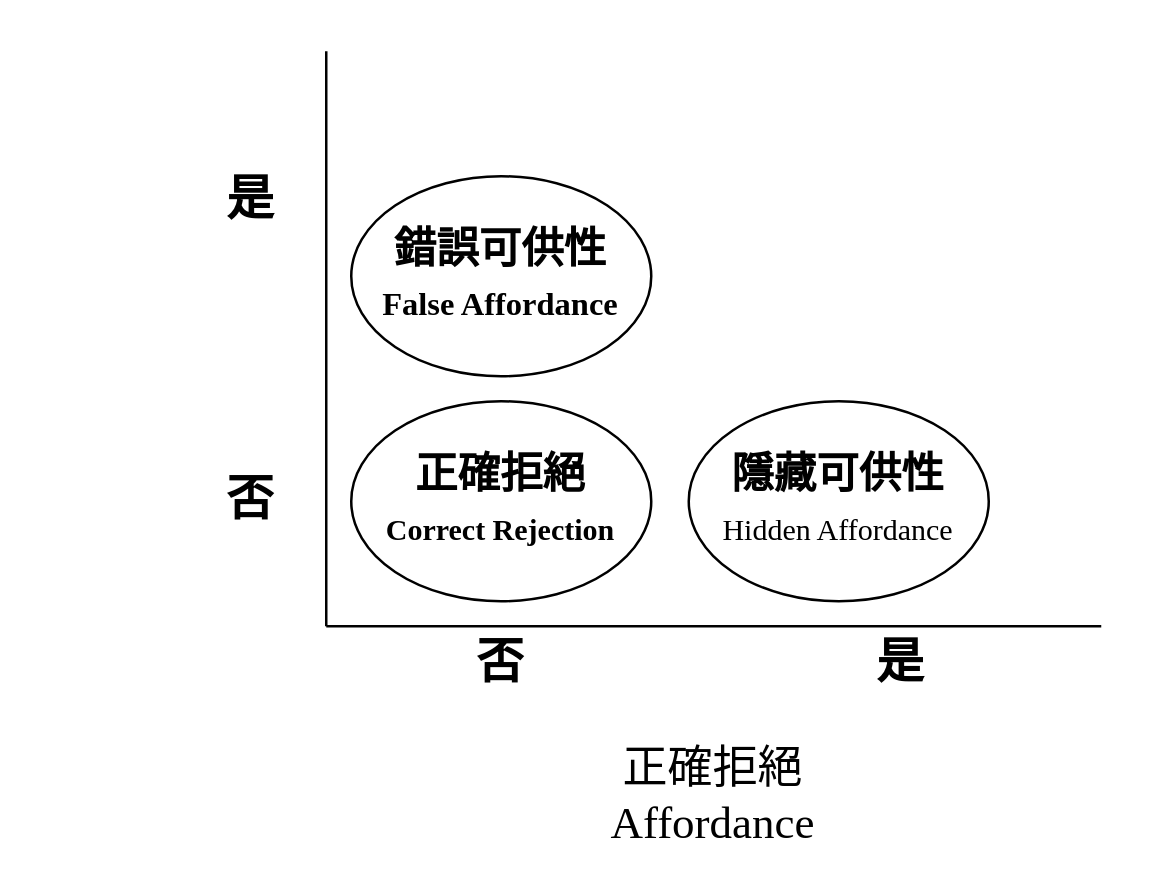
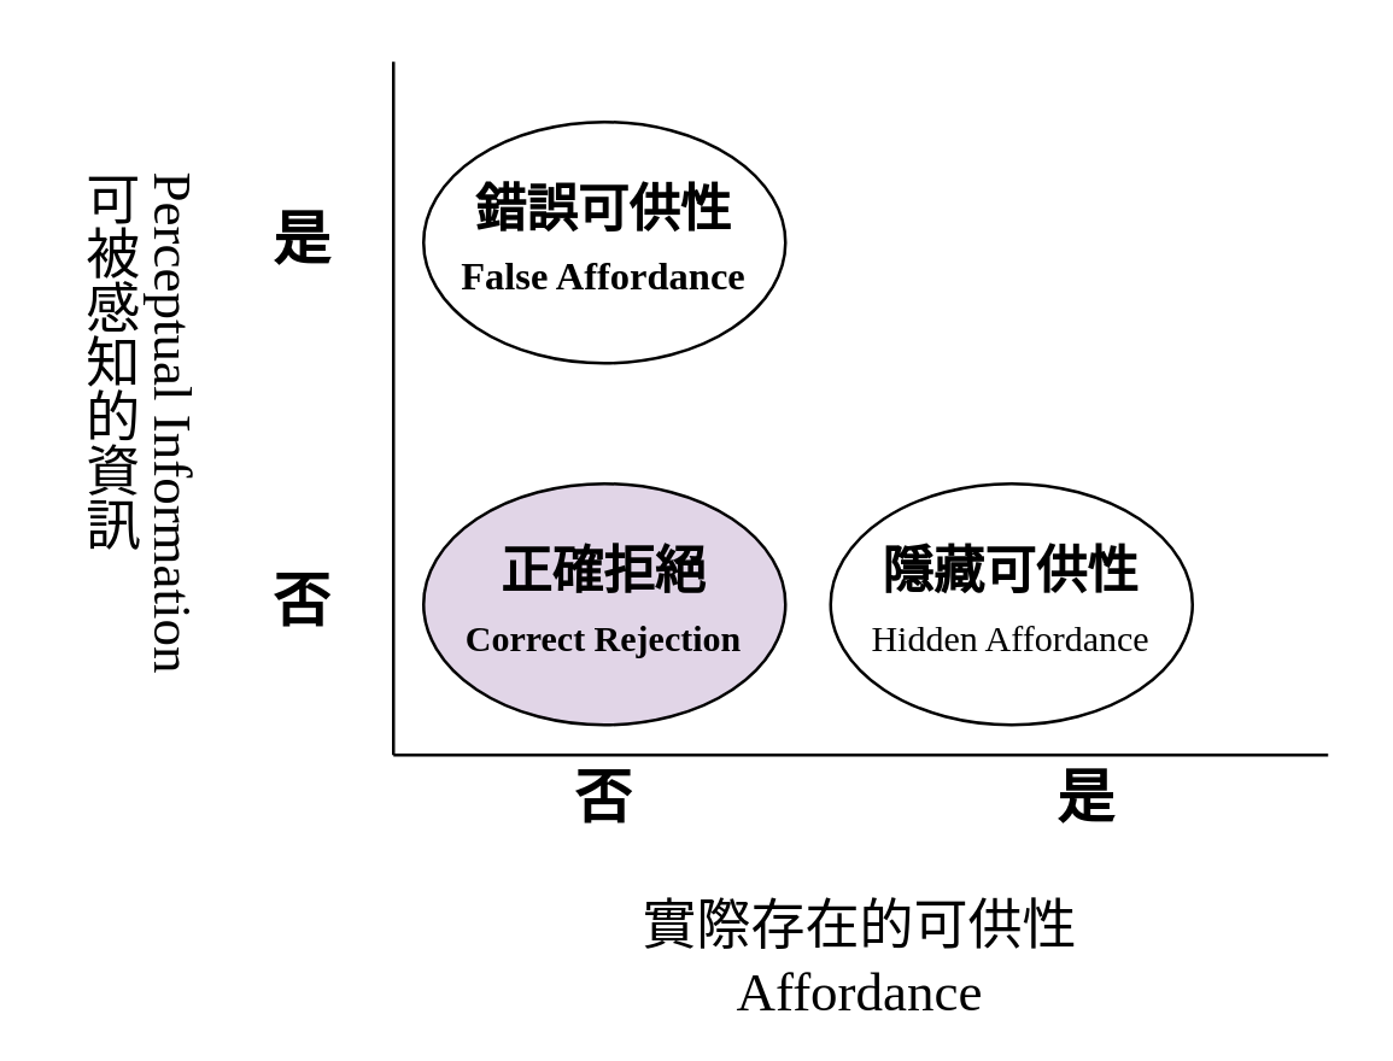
  <mxCell id="0" />
  <mxCell id="1" parent="0" />
- <mxCell id="2" value="&lt;font style=&quot;font-size: 17px;&quot; face=&quot;標楷體&quot;&gt;&lt;b style=&quot;&quot;&gt;錯誤可供性&lt;/b&gt;&lt;/font&gt;&lt;div&gt;&lt;font style=&quot;font-size: 13px;&quot; face=&quot;Times New Roman&quot;&gt;&lt;b&gt;False Affordance&lt;/b&gt;&lt;/font&gt;&lt;font style=&quot;font-size: 17px;&quot; face=&quot;標楷體&quot;&gt;&lt;b style=&quot;&quot;&gt;&lt;/b&gt;&lt;/font&gt;&lt;/div&gt;" style="ellipse;whiteSpace=wrap;html=1;" vertex="1" parent="1"><mxGeometry x="140" y="70" width="120" height="80" as="geometry" /></mxCell>
+ <mxCell id="2" value="&lt;font style=&quot;font-size: 17px;&quot; face=&quot;標楷體&quot;&gt;&lt;b style=&quot;&quot;&gt;錯誤可供性&lt;/b&gt;&lt;/font&gt;&lt;div&gt;&lt;font style=&quot;font-size: 13px;&quot; face=&quot;Times New Roman&quot;&gt;&lt;b&gt;False Affordance&lt;/b&gt;&lt;/font&gt;&lt;font style=&quot;font-size: 17px;&quot; face=&quot;標楷體&quot;&gt;&lt;b style=&quot;&quot;&gt;&lt;/b&gt;&lt;/font&gt;&lt;/div&gt;" style="ellipse;whiteSpace=wrap;html=1;" vertex="1" parent="1"><mxGeometry x="140" y="40" width="120" height="80" as="geometry" /></mxCell>
  <mxCell id="3" value="&lt;font face=&quot;標楷體&quot;&gt;&lt;span style=&quot;font-size: 17px;&quot;&gt;&lt;b&gt;隱藏可供性&lt;/b&gt;&lt;/span&gt;&lt;/font&gt;&lt;div&gt;&lt;font face=&quot;Times New Roman&quot;&gt;Hidden Affordance&lt;/font&gt;&lt;font face=&quot;標楷體&quot;&gt;&lt;span style=&quot;font-size: 17px;&quot;&gt;&lt;b&gt;&lt;/b&gt;&lt;/span&gt;&lt;/font&gt;&lt;/div&gt;" style="ellipse;whiteSpace=wrap;html=1;" vertex="1" parent="1"><mxGeometry x="275" y="160" width="120" height="80" as="geometry" /></mxCell>
- <mxCell id="4" value="&lt;font face=&quot;標楷體&quot;&gt;&lt;span style=&quot;font-size: 17px;&quot;&gt;&lt;b&gt;正確拒絕&lt;/b&gt;&lt;/span&gt;&lt;/font&gt;&lt;div&gt;&lt;strong data-end=&quot;580&quot; data-start=&quot;559&quot;&gt;&lt;font face=&quot;Times New Roman&quot;&gt;Correct Rejection&lt;/font&gt;&lt;/strong&gt;&lt;font face=&quot;標楷體&quot;&gt;&lt;span style=&quot;font-size: 17px;&quot;&gt;&lt;b&gt;&lt;/b&gt;&lt;/span&gt;&lt;/font&gt;&lt;/div&gt;" style="ellipse;whiteSpace=wrap;html=1;" vertex="1" parent="1"><mxGeometry x="140" y="160" width="120" height="80" as="geometry" /></mxCell>
- <mxCell id="5" value="&lt;font style=&quot;font-size: 18px;&quot; face=&quot;標楷體&quot;&gt;正確拒絕&lt;/font&gt;&lt;div style=&quot;&quot;&gt;&lt;font face=&quot;Times New Roman&quot; style=&quot;font-size: 18px;&quot;&gt;Affordance&lt;/font&gt;&lt;/div&gt;" style="text;whiteSpace=wrap;html=1;align=center;" vertex="1" parent="1"><mxGeometry x="210" y="290" width="150" height="40" as="geometry" /></mxCell>
+ <mxCell id="4" value="&lt;font face=&quot;標楷體&quot;&gt;&lt;span style=&quot;font-size: 17px;&quot;&gt;&lt;b&gt;正確拒絕&lt;/b&gt;&lt;/span&gt;&lt;/font&gt;&lt;div&gt;&lt;strong data-end=&quot;580&quot; data-start=&quot;559&quot;&gt;&lt;font face=&quot;Times New Roman&quot;&gt;Correct Rejection&lt;/font&gt;&lt;/strong&gt;&lt;font face=&quot;標楷體&quot;&gt;&lt;span style=&quot;font-size: 17px;&quot;&gt;&lt;b&gt;&lt;/b&gt;&lt;/span&gt;&lt;/font&gt;&lt;/div&gt;" style="ellipse;whiteSpace=wrap;html=1;fillColor=#e1d5e7;" vertex="1" parent="1"><mxGeometry x="140" y="160" width="120" height="80" as="geometry" /></mxCell>
+ <mxCell id="5" value="&lt;font style=&quot;font-size: 18px;&quot; face=&quot;標楷體&quot;&gt;實際存在的可供性&lt;/font&gt;&lt;div style=&quot;&quot;&gt;&lt;font face=&quot;Times New Roman&quot; style=&quot;font-size: 18px;&quot;&gt;Affordance&lt;/font&gt;&lt;/div&gt;" style="text;whiteSpace=wrap;html=1;align=center;" vertex="1" parent="1"><mxGeometry x="210" y="290" width="150" height="40" as="geometry" /></mxCell>
+ <mxCell id="6" value="&lt;div style=&quot;&quot;&gt;&lt;font face=&quot;標楷體&quot;&gt;&lt;span style=&quot;font-size: 18px;&quot;&gt;可被感知的資訊&lt;/span&gt;&lt;/font&gt;&lt;font face=&quot;Times New Roman&quot;&gt;&lt;span style=&quot;font-size: 18px;&quot;&gt;Perceptual Information&lt;/span&gt;&lt;/font&gt;&lt;/div&gt;" style="text;whiteSpace=wrap;html=1;align=center;textDirection=vertical-lr;" vertex="1" parent="1"><mxGeometry x="20" y="50" width="50" height="200" as="geometry" /></mxCell>
  <mxCell id="7" value="" style="endArrow=none;html=1;rounded=0;fontSize=18;strokeWidth=1;" edge="1" parent="1"><mxGeometry width="50" height="50" relative="1" as="geometry"><mxPoint x="130" y="250" as="sourcePoint" /><mxPoint x="130" y="20" as="targetPoint" /></mxGeometry></mxCell>
  <mxCell id="8" value="" style="endArrow=none;html=1;rounded=0;fontSize=18;strokeWidth=1;" edge="1" parent="1"><mxGeometry width="50" height="50" relative="1" as="geometry"><mxPoint x="130" y="250" as="sourcePoint" /><mxPoint x="440" y="250" as="targetPoint" /></mxGeometry></mxCell>
  <mxCell id="9" value="&lt;b style=&quot;font-family: 標楷體;&quot;&gt;是&lt;/b&gt;" style="text;html=1;align=center;verticalAlign=middle;whiteSpace=wrap;rounded=0;fontSize=19;" vertex="1" parent="1"><mxGeometry x="70" y="65" width="60" height="30" as="geometry" /></mxCell>
  <mxCell id="10" value="&lt;b style=&quot;font-family: 標楷體;&quot;&gt;是&lt;/b&gt;" style="text;html=1;align=center;verticalAlign=middle;whiteSpace=wrap;rounded=0;fontSize=19;" vertex="1" parent="1"><mxGeometry x="330" y="250" width="60" height="30" as="geometry" /></mxCell>
  <mxCell id="11" value="&lt;b style=&quot;font-family: 標楷體;&quot;&gt;否&lt;/b&gt;" style="text;html=1;align=center;verticalAlign=middle;whiteSpace=wrap;rounded=0;fontSize=19;" vertex="1" parent="1"><mxGeometry x="70" y="185" width="60" height="30" as="geometry" /></mxCell>
  <mxCell id="12" value="&lt;b style=&quot;font-family: 標楷體;&quot;&gt;否&lt;/b&gt;" style="text;html=1;align=center;verticalAlign=middle;whiteSpace=wrap;rounded=0;fontSize=19;" vertex="1" parent="1"><mxGeometry x="170" y="250" width="60" height="30" as="geometry" /></mxCell>
